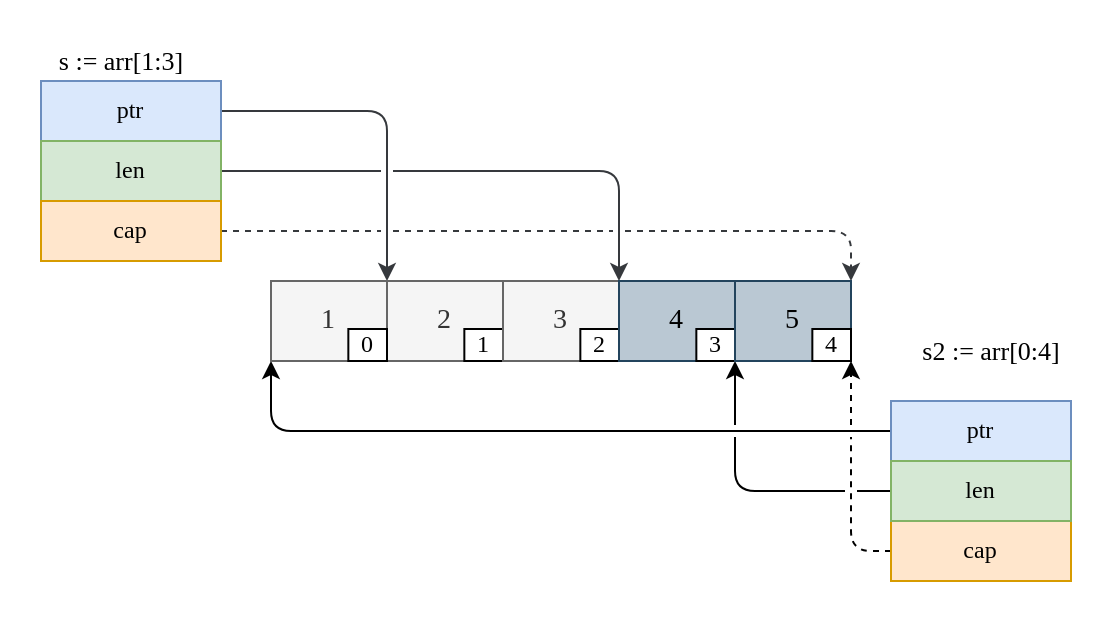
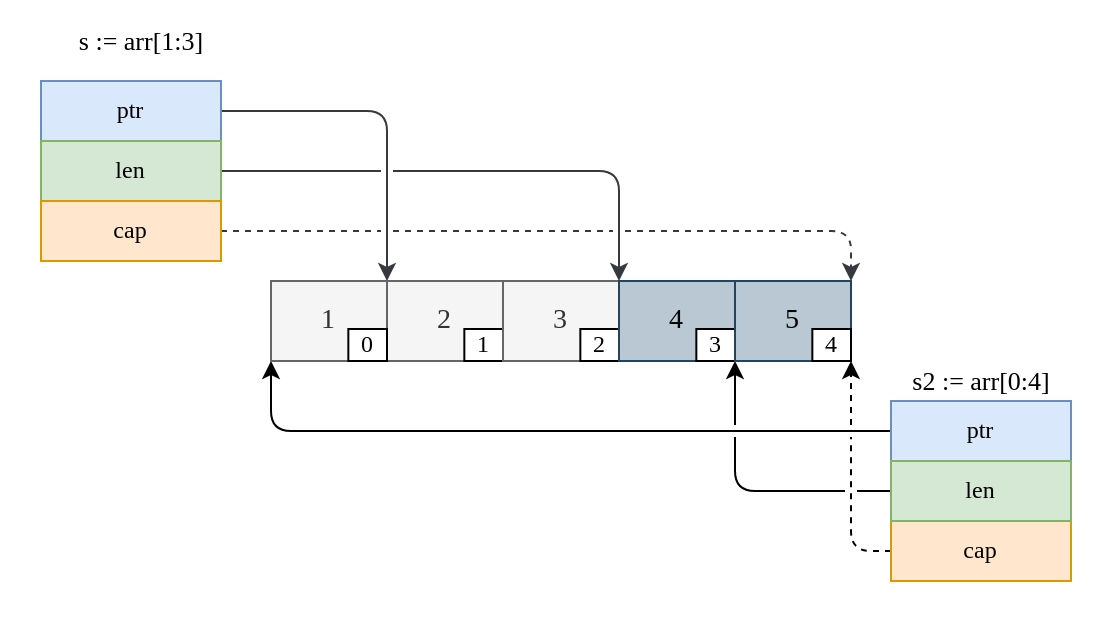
  <mxCell id="0" />
  <mxCell id="1" parent="0" />
  <mxCell id="2" style="edgeStyle=orthogonalEdgeStyle;rounded=1;jumpStyle=gap;orthogonalLoop=1;jettySize=auto;html=1;entryX=0;entryY=0;entryDx=0;entryDy=0;strokeWidth=1;fillColor=#ffcccc;strokeColor=#36393d;" edge="1" parent="1" source="3" target="18"><mxGeometry relative="1" as="geometry" /></mxCell>
  <mxCell id="3" value="ptr" style="rounded=0;whiteSpace=wrap;html=1;fillColor=#dae8fc;strokeColor=#6c8ebf;fontFamily=Lucida Console;" vertex="1" parent="1"><mxGeometry x="20" y="40" width="90" height="30" as="geometry" /></mxCell>
  <mxCell id="4" style="edgeStyle=orthogonalEdgeStyle;rounded=1;jumpStyle=gap;orthogonalLoop=1;jettySize=auto;html=1;entryX=0;entryY=0;entryDx=0;entryDy=0;strokeWidth=1;fillColor=#ffcccc;strokeColor=#36393d;" edge="1" parent="1" source="5" target="23"><mxGeometry relative="1" as="geometry" /></mxCell>
  <mxCell id="5" value="len" style="rounded=0;whiteSpace=wrap;html=1;fillColor=#d5e8d4;strokeColor=#82b366;fontFamily=Lucida Console;" vertex="1" parent="1"><mxGeometry x="20" y="70" width="90" height="30" as="geometry" /></mxCell>
  <mxCell id="6" style="edgeStyle=orthogonalEdgeStyle;rounded=1;jumpStyle=gap;orthogonalLoop=1;jettySize=auto;html=1;entryX=1;entryY=0;entryDx=0;entryDy=0;dashed=1;strokeWidth=1;fillColor=#ffcccc;strokeColor=#36393d;" edge="1" parent="1" source="7" target="25"><mxGeometry relative="1" as="geometry" /></mxCell>
  <mxCell id="7" value="cap" style="rounded=0;whiteSpace=wrap;html=1;fillColor=#ffe6cc;strokeColor=#d79b00;fontFamily=Lucida Console;" vertex="1" parent="1"><mxGeometry x="20" y="100" width="90" height="30" as="geometry" /></mxCell>
  <mxCell id="8" style="edgeStyle=orthogonalEdgeStyle;rounded=1;jumpStyle=gap;orthogonalLoop=1;jettySize=auto;html=1;entryX=0;entryY=1;entryDx=0;entryDy=0;sketch=0;shadow=0;" edge="1" parent="1" source="9" target="29"><mxGeometry relative="1" as="geometry" /></mxCell>
  <mxCell id="9" value="ptr" style="rounded=0;whiteSpace=wrap;html=1;fillColor=#dae8fc;strokeColor=#6c8ebf;fontFamily=Lucida Console;" vertex="1" parent="1"><mxGeometry x="445" y="200" width="90" height="30" as="geometry" /></mxCell>
- <mxCell id="10" value="&lt;font style=&quot;font-size: 13px&quot;&gt;s := arr[1:3]&lt;/font&gt;" style="text;html=1;align=center;verticalAlign=middle;resizable=0;points=[];autosize=1;fontFamily=Lucida Console;" vertex="1" parent="1"><mxGeometry x="20" y="20" width="80" height="20" as="geometry" /></mxCell>
- <mxCell id="11" value="&lt;font style=&quot;font-size: 13px&quot;&gt;s2 := arr[0:4]&lt;/font&gt;" style="text;html=1;align=center;verticalAlign=middle;resizable=0;points=[];autosize=1;fontFamily=Lucida Console;labelBorderColor=none;labelBackgroundColor=#ffffff;" vertex="1" parent="1"><mxGeometry x="450" y="165" width="90" height="20" as="geometry" /></mxCell>
+ <mxCell id="10" value="&lt;font style=&quot;font-size: 13px&quot;&gt;s := arr[1:3]&lt;/font&gt;" style="text;html=1;align=center;verticalAlign=middle;resizable=0;points=[];autosize=1;fontFamily=Lucida Console;" vertex="1" parent="1"><mxGeometry x="30" y="10" width="80" height="20" as="geometry" /></mxCell>
+ <mxCell id="11" value="&lt;font style=&quot;font-size: 13px&quot;&gt;s2 := arr[0:4]&lt;/font&gt;" style="text;html=1;align=center;verticalAlign=middle;resizable=0;points=[];autosize=1;fontFamily=Lucida Console;labelBorderColor=none;labelBackgroundColor=#ffffff;" vertex="1" parent="1"><mxGeometry x="445" y="180" width="90" height="20" as="geometry" /></mxCell>
  <mxCell id="12" style="edgeStyle=orthogonalEdgeStyle;rounded=1;jumpStyle=gap;orthogonalLoop=1;jettySize=auto;html=1;entryX=1;entryY=1;entryDx=0;entryDy=0;dashed=1;sketch=0;shadow=0;" edge="1" parent="1" source="13" target="26"><mxGeometry relative="1" as="geometry" /></mxCell>
  <mxCell id="13" value="cap" style="rounded=0;whiteSpace=wrap;html=1;fillColor=#ffe6cc;strokeColor=#d79b00;fontFamily=Lucida Console;" vertex="1" parent="1"><mxGeometry x="445" y="260" width="90" height="30" as="geometry" /></mxCell>
  <mxCell id="14" style="edgeStyle=orthogonalEdgeStyle;rounded=1;jumpStyle=gap;orthogonalLoop=1;jettySize=auto;html=1;entryX=1;entryY=1;entryDx=0;entryDy=0;sketch=0;shadow=0;" edge="1" parent="1" source="15" target="24"><mxGeometry relative="1" as="geometry" /></mxCell>
  <mxCell id="15" value="len" style="rounded=0;whiteSpace=wrap;html=1;fillColor=#d5e8d4;strokeColor=#82b366;fontFamily=Lucida Console;" vertex="1" parent="1"><mxGeometry x="445" y="230" width="90" height="30" as="geometry" /></mxCell>
  <mxCell id="16" value="" style="group;fontFamily=Lucida Console;fontSize=13;" vertex="1" connectable="0" parent="1"><mxGeometry x="135" y="140" width="290" height="40" as="geometry" /></mxCell>
  <mxCell id="17" value="" style="group;fillColor=#dae8fc;strokeColor=#6c8ebf;" vertex="1" connectable="0" parent="16"><mxGeometry x="58" width="58" height="40" as="geometry" /></mxCell>
  <mxCell id="18" value="&lt;font face=&quot;JetBrains Mono&quot; style=&quot;font-size: 14px&quot;&gt;2&lt;/font&gt;" style="rounded=0;whiteSpace=wrap;html=1;fillColor=#f5f5f5;strokeColor=#666666;fontColor=#333333;" vertex="1" parent="17"><mxGeometry width="58" height="40" as="geometry" /></mxCell>
  <mxCell id="19" value="1" style="rounded=0;whiteSpace=wrap;html=1;fontFamily=Georgia;" vertex="1" parent="17"><mxGeometry x="38.667" y="24" width="19.333" height="16" as="geometry" /></mxCell>
  <mxCell id="20" value="" style="group" vertex="1" connectable="0" parent="16"><mxGeometry x="116" width="58" height="40" as="geometry" /></mxCell>
  <mxCell id="21" value="&lt;font style=&quot;font-size: 14px&quot; face=&quot;JetBrains Mono&quot;&gt;3&lt;/font&gt;" style="rounded=0;whiteSpace=wrap;html=1;fillColor=#f5f5f5;strokeColor=#666666;fontColor=#333333;" vertex="1" parent="20"><mxGeometry width="58" height="40" as="geometry" /></mxCell>
  <mxCell id="22" value="2" style="rounded=0;html=1;fontFamily=Georgia;" vertex="1" parent="20"><mxGeometry x="38.667" y="24" width="19.333" height="16" as="geometry" /></mxCell>
  <mxCell id="23" value="&lt;font face=&quot;JetBrains Mono&quot; style=&quot;font-size: 14px&quot;&gt;4&lt;/font&gt;" style="rounded=0;whiteSpace=wrap;html=1;fillColor=#bac8d3;strokeColor=#23445d;" vertex="1" parent="16"><mxGeometry x="174" width="58" height="40" as="geometry" /></mxCell>
  <mxCell id="24" value="3" style="rounded=0;whiteSpace=wrap;html=1;fontFamily=Georgia;" vertex="1" parent="16"><mxGeometry x="212.667" y="24" width="19.333" height="16" as="geometry" /></mxCell>
  <mxCell id="25" value="&lt;font style=&quot;font-size: 14px&quot; face=&quot;JetBrains Mono&quot;&gt;5&lt;/font&gt;" style="rounded=0;whiteSpace=wrap;html=1;fillColor=#bac8d3;strokeColor=#23445d;" vertex="1" parent="16"><mxGeometry x="232" width="58" height="40" as="geometry" /></mxCell>
  <mxCell id="26" value="4" style="rounded=0;whiteSpace=wrap;html=1;fontFamily=Georgia;" vertex="1" parent="16"><mxGeometry x="270.667" y="24" width="19.333" height="16" as="geometry" /></mxCell>
  <mxCell id="27" value="" style="group" vertex="1" connectable="0" parent="16"><mxGeometry width="58" height="40" as="geometry" /></mxCell>
  <mxCell id="28" value="" style="group;fillColor=#dae8fc;strokeColor=#6c8ebf;" vertex="1" connectable="0" parent="27"><mxGeometry width="58" height="40" as="geometry" /></mxCell>
  <mxCell id="29" value="&lt;font style=&quot;font-size: 14px&quot; face=&quot;JetBrains Mono&quot;&gt;1&lt;/font&gt;" style="rounded=0;whiteSpace=wrap;html=1;fillColor=#f5f5f5;strokeColor=#666666;fontColor=#333333;" vertex="1" parent="28"><mxGeometry width="58" height="40" as="geometry" /></mxCell>
  <mxCell id="30" value="0" style="rounded=0;whiteSpace=wrap;html=1;fontFamily=Georgia;" vertex="1" parent="28"><mxGeometry x="38.667" y="24" width="19.333" height="16" as="geometry" /></mxCell>
